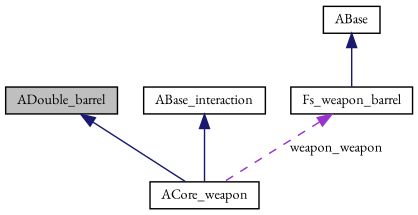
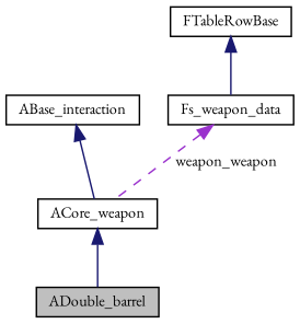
  digraph {
    fontname="EB Garamond"
    node [color=black fillcolor=white fontname="EB Garamond" fontsize=10 shape=record style=filled]
    edge [color=midnightblue dir=back fontname="EB Garamond" fontsize=10 labelfontname=Helvetica labelfontsize=10 style=solid]
    n1 [fillcolor=grey75 fontcolor=black height=0.2 label=ADouble_barrel width=0.4]
    n2 [height=0.2 label=ACore_weapon width=0.4]
    n3 [height=0.2 label=ABase_interaction width=0.4]
-   n4 [height=0.2 label=Fs_weapon_barrel width=0.4]
-   n5 [height=0.2 label=ABase width=0.4]
-   n1 -> n2
+   n4 [height=0.2 label=Fs_weapon_data width=0.4]
+   n5 [height=0.2 label=FTableRowBase width=0.4]
+   n2 -> n1
    n3 -> n2
    n4 -> n2 [color=darkorchid3 label=" weapon_weapon" style=dashed]
    n5 -> n4
  }
